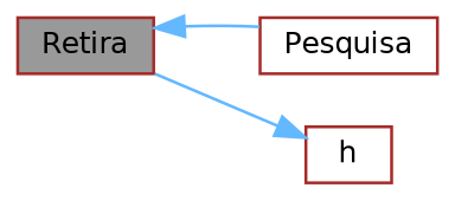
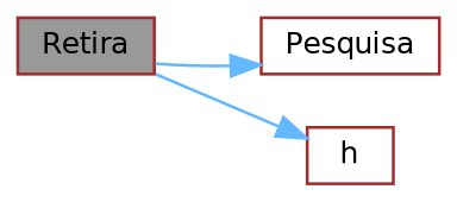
  digraph {
    rankdir=LR
    node [color=brown fillcolor=white fontname=Helvetica fontsize=10 shape=box style=filled]
    edge [color=steelblue1 fontname=Helvetica fontsize=10 labelfontname=Helvetica labelfontsize=10 style=solid]
    n1 [fillcolor=grey60 fontcolor=black height=0.2 label=Retira width=0.4]
    n2 [height=0.2 label=Pesquisa width=0.4]
    n3 [height=0.2 label=h width=0.4]
-   n2 -> n1
+   n1 -> n2
    n1 -> n3
  }
